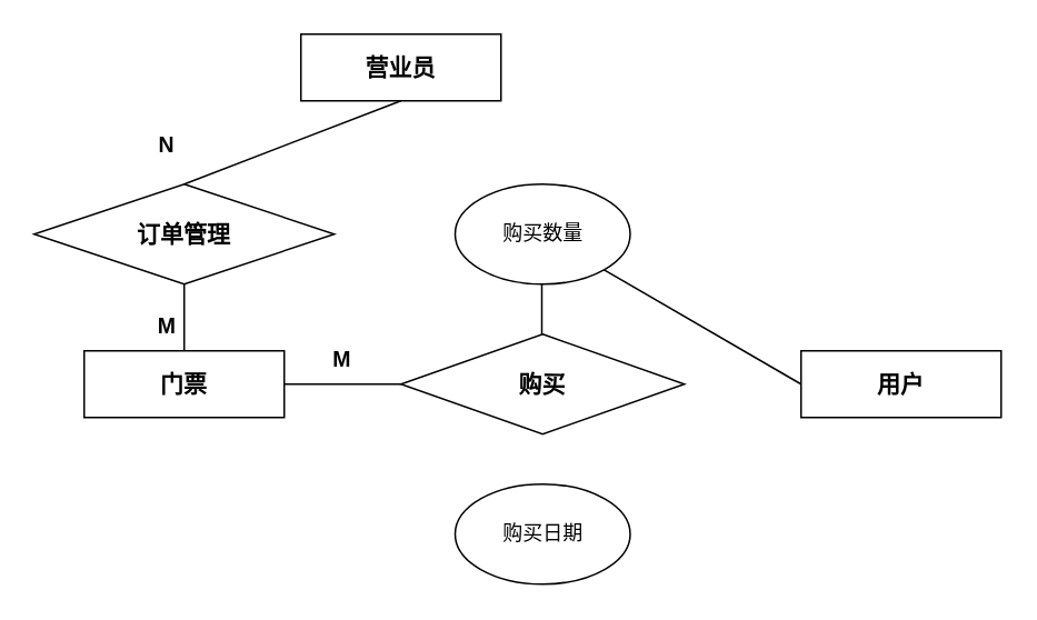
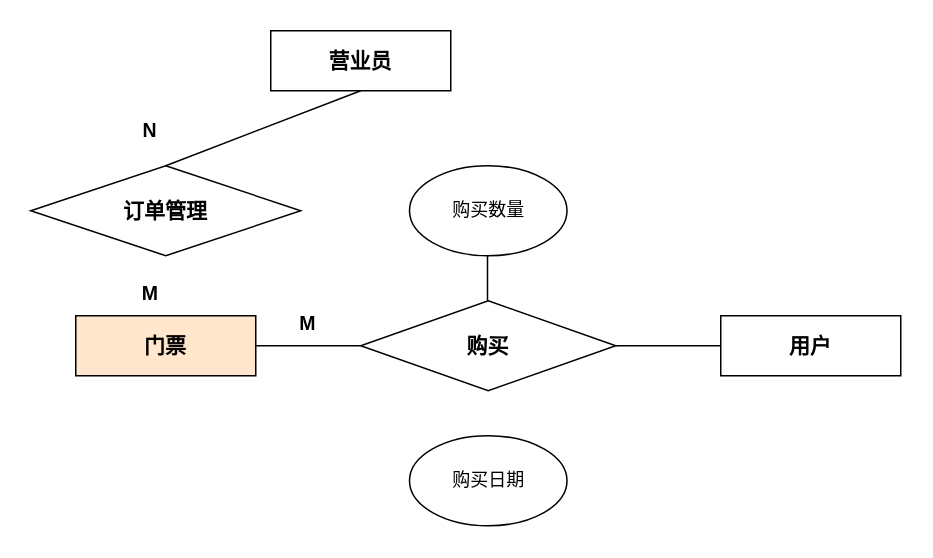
  <mxCell id="0" />
  <mxCell id="1" parent="0" />
  <mxCell id="2" value="营业员" style="rounded=0;whiteSpace=wrap;html=1;fontSize=14;fontStyle=1" parent="1" vertex="1"><mxGeometry x="180" y="20" width="120" height="40" as="geometry" /></mxCell>
  <mxCell id="3" value="订单管理" style="rhombus;whiteSpace=wrap;html=1;fontSize=14;fontStyle=1" parent="1" vertex="1"><mxGeometry x="20" y="110" width="180" height="60" as="geometry" /></mxCell>
- <mxCell id="4" value="门票" style="rounded=0;whiteSpace=wrap;html=1;fontSize=14;fontStyle=1" parent="1" vertex="1"><mxGeometry x="50" y="210" width="120" height="40" as="geometry" /></mxCell>
+ <mxCell id="4" value="门票" style="rounded=0;whiteSpace=wrap;html=1;fontSize=14;fontStyle=1;fillColor=#ffe6cc;" parent="1" vertex="1"><mxGeometry x="50" y="210" width="120" height="40" as="geometry" /></mxCell>
  <mxCell id="5" value="购买" style="rhombus;whiteSpace=wrap;html=1;fontSize=14;fontStyle=1" parent="1" vertex="1"><mxGeometry x="240" y="200" width="170" height="60" as="geometry" /></mxCell>
  <mxCell id="6" value="用户" style="rounded=0;whiteSpace=wrap;html=1;fontSize=14;fontStyle=1;labelBorderColor=none;" parent="1" vertex="1"><mxGeometry x="480" y="210" width="120" height="40" as="geometry" /></mxCell>
  <mxCell id="7" value="" style="endArrow=none;html=1;rounded=0;entryX=0.5;entryY=1;entryDx=0;entryDy=0;exitX=0.5;exitY=0;exitDx=0;exitDy=0;" parent="1" source="3" target="2" edge="1"><mxGeometry width="50" height="50" relative="1" as="geometry"><mxPoint x="390" y="130" as="sourcePoint" /><mxPoint x="440" y="80" as="targetPoint" /></mxGeometry></mxCell>
- <mxCell id="8" value="" style="endArrow=none;html=1;rounded=0;entryX=0.5;entryY=1;entryDx=0;entryDy=0;exitX=0.5;exitY=0;exitDx=0;exitDy=0;" parent="1" source="4" target="3" edge="1"><mxGeometry width="50" height="50" relative="1" as="geometry"><mxPoint x="390" y="130" as="sourcePoint" /><mxPoint x="440" y="80" as="targetPoint" /></mxGeometry></mxCell>
  <mxCell id="9" value="" style="endArrow=none;html=1;rounded=0;entryX=1;entryY=0.5;entryDx=0;entryDy=0;exitX=0;exitY=0.5;exitDx=0;exitDy=0;" parent="1" source="5" target="4" edge="1"><mxGeometry width="50" height="50" relative="1" as="geometry"><mxPoint x="390" y="130" as="sourcePoint" /><mxPoint x="440" y="80" as="targetPoint" /></mxGeometry></mxCell>
- <mxCell id="10" value="" style="endArrow=none;html=1;rounded=0;exitX=0;exitY=0.5;exitDx=0;exitDy=0;" parent="1" source="6" target="15" edge="1"><mxGeometry width="50" height="50" relative="1" as="geometry"><mxPoint x="390" y="130" as="sourcePoint" /><mxPoint x="440" y="80" as="targetPoint" /></mxGeometry></mxCell>
+ <mxCell id="10" value="" style="endArrow=none;html=1;rounded=0;entryX=1;entryY=0.5;entryDx=0;entryDy=0;exitX=0;exitY=0.5;exitDx=0;exitDy=0;" parent="1" source="6" target="5" edge="1"><mxGeometry width="50" height="50" relative="1" as="geometry"><mxPoint x="390" y="130" as="sourcePoint" /><mxPoint x="440" y="80" as="targetPoint" /></mxGeometry></mxCell>
  <mxCell id="11" value="&lt;h1 style=&quot;font-size: 13px;&quot;&gt;&lt;span style=&quot;font-size: 13px;&quot;&gt;N&lt;/span&gt;&lt;/h1&gt;" style="text;html=1;strokeColor=none;fillColor=none;spacing=5;spacingTop=-20;whiteSpace=wrap;overflow=hidden;rounded=0;fontStyle=1;fontSize=13;" parent="1" vertex="1"><mxGeometry x="90" y="80" width="20" height="40" as="geometry" /></mxCell>
  <mxCell id="12" value="&lt;font style=&quot;font-size: 13px;&quot;&gt;&lt;b&gt;M&lt;/b&gt;&lt;/font&gt;" style="text;html=1;strokeColor=none;fillColor=none;align=center;verticalAlign=middle;whiteSpace=wrap;rounded=0;" parent="1" vertex="1"><mxGeometry x="70" y="180" width="60" height="30" as="geometry" /></mxCell>
  <mxCell id="13" value="&lt;font style=&quot;font-size: 13px;&quot;&gt;M&lt;/font&gt;" style="text;html=1;strokeColor=none;fillColor=none;align=center;verticalAlign=middle;whiteSpace=wrap;rounded=0;fontStyle=1" parent="1" vertex="1"><mxGeometry x="180" y="200" width="50" height="30" as="geometry" /></mxCell>
  <mxCell id="14" value="购买日期" style="ellipse;whiteSpace=wrap;html=1;" parent="1" vertex="1"><mxGeometry x="272.5" y="290" width="105" height="60" as="geometry" /></mxCell>
  <mxCell id="15" value="购买数量" style="ellipse;whiteSpace=wrap;html=1;" parent="1" vertex="1"><mxGeometry x="272.5" y="110" width="105" height="60" as="geometry" /></mxCell>
  <mxCell id="16" value="" style="endArrow=none;html=1;rounded=0;exitX=0.5;exitY=0;exitDx=0;exitDy=0;entryX=0.5;entryY=1;entryDx=0;entryDy=0;" parent="1" edge="1"><mxGeometry width="50" height="50" relative="1" as="geometry"><mxPoint x="324.5" y="200" as="sourcePoint" /><mxPoint x="324.5" y="170" as="targetPoint" /></mxGeometry></mxCell>
